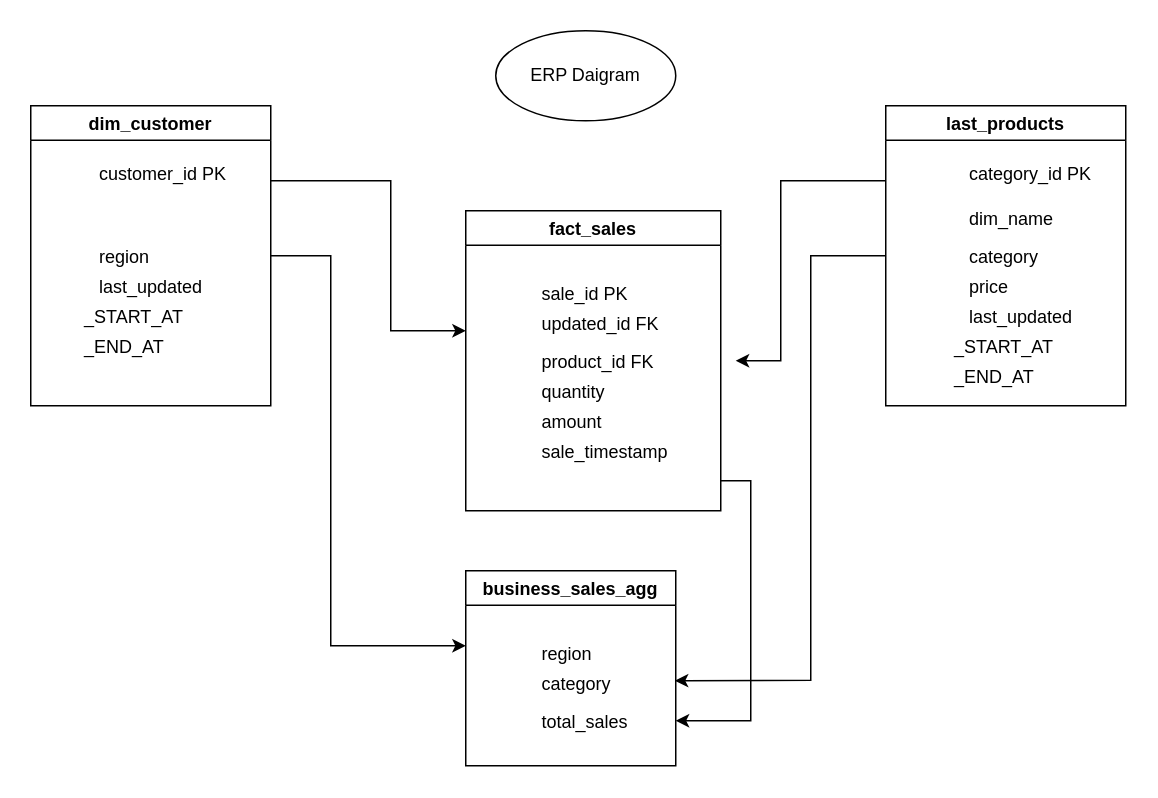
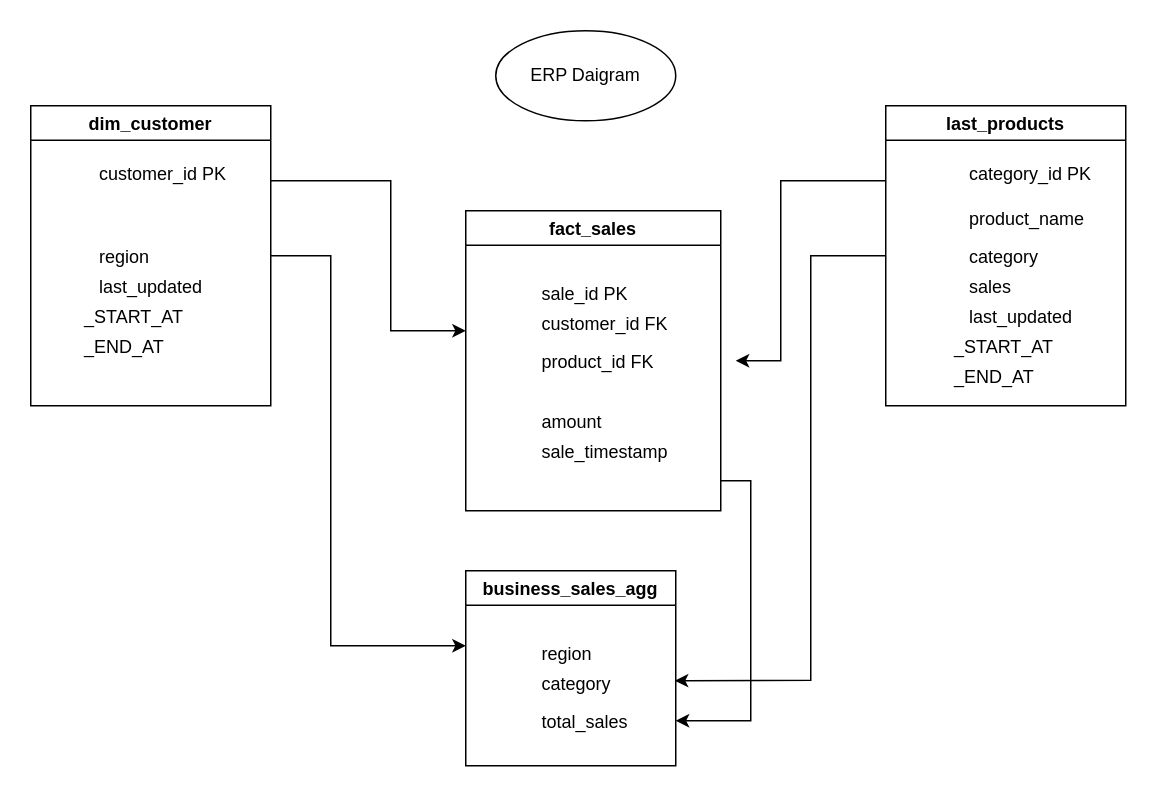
  <mxCell id="0" />
  <mxCell id="1" parent="0" />
  <mxCell id="2" value="dim_customer" style="swimlane;" vertex="1" parent="1"><mxGeometry x="20" y="70" width="160" height="200" as="geometry" /></mxCell>
  <mxCell id="3" value="customer_id PK" style="text;strokeColor=none;fillColor=none;align=left;verticalAlign=middle;spacingLeft=4;spacingRight=4;overflow=hidden;points=[[0,0.5],[1,0.5]];portConstraint=eastwest;rotatable=0;" vertex="1" parent="2"><mxGeometry x="40" y="30" width="110" height="30" as="geometry" /></mxCell>
  <mxCell id="4" value="region" style="text;strokeColor=none;fillColor=none;align=left;verticalAlign=middle;spacingLeft=4;spacingRight=4;overflow=hidden;points=[[0,0.5],[1,0.5]];portConstraint=eastwest;rotatable=0;" vertex="1" parent="2"><mxGeometry x="40" y="90" width="110" height="20" as="geometry" /></mxCell>
  <mxCell id="5" value="last_updated" style="text;strokeColor=none;fillColor=none;align=left;verticalAlign=middle;spacingLeft=4;spacingRight=4;overflow=hidden;points=[[0,0.5],[1,0.5]];portConstraint=eastwest;rotatable=0;" vertex="1" parent="2"><mxGeometry x="40" y="110" width="110" height="20" as="geometry" /></mxCell>
  <mxCell id="6" value="_START_AT" style="text;strokeColor=none;fillColor=none;align=left;verticalAlign=middle;spacingLeft=4;spacingRight=4;overflow=hidden;points=[[0,0.5],[1,0.5]];portConstraint=eastwest;rotatable=0;" vertex="1" parent="2"><mxGeometry x="30" y="130" width="110" height="20" as="geometry" /></mxCell>
  <mxCell id="7" value="_END_AT" style="text;strokeColor=none;fillColor=none;align=left;verticalAlign=middle;spacingLeft=4;spacingRight=4;overflow=hidden;points=[[0,0.5],[1,0.5]];portConstraint=eastwest;rotatable=0;" vertex="1" parent="2"><mxGeometry x="30" y="150" width="110" height="20" as="geometry" /></mxCell>
  <mxCell id="8" value="last_products" style="swimlane;" vertex="1" parent="1"><mxGeometry x="590" y="70" width="160" height="200" as="geometry" /></mxCell>
  <mxCell id="9" value="category" style="text;strokeColor=none;fillColor=none;align=left;verticalAlign=middle;spacingLeft=4;spacingRight=4;overflow=hidden;points=[[0,0.5],[1,0.5]];portConstraint=eastwest;rotatable=0;" vertex="1" parent="8"><mxGeometry x="50" y="90" width="110" height="20" as="geometry" /></mxCell>
- <mxCell id="10" value="dim_name" style="text;strokeColor=none;fillColor=none;align=left;verticalAlign=middle;spacingLeft=4;spacingRight=4;overflow=hidden;points=[[0,0.5],[1,0.5]];portConstraint=eastwest;rotatable=0;" vertex="1" parent="8"><mxGeometry x="50" y="60" width="110" height="30" as="geometry" /></mxCell>
+ <mxCell id="10" value="product_name" style="text;strokeColor=none;fillColor=none;align=left;verticalAlign=middle;spacingLeft=4;spacingRight=4;overflow=hidden;points=[[0,0.5],[1,0.5]];portConstraint=eastwest;rotatable=0;" vertex="1" parent="8"><mxGeometry x="50" y="60" width="110" height="30" as="geometry" /></mxCell>
  <mxCell id="11" value="last_updated" style="text;strokeColor=none;fillColor=none;align=left;verticalAlign=middle;spacingLeft=4;spacingRight=4;overflow=hidden;points=[[0,0.5],[1,0.5]];portConstraint=eastwest;rotatable=0;" vertex="1" parent="8"><mxGeometry x="50" y="130" width="110" height="20" as="geometry" /></mxCell>
  <mxCell id="12" value="_START_AT" style="text;strokeColor=none;fillColor=none;align=left;verticalAlign=middle;spacingLeft=4;spacingRight=4;overflow=hidden;points=[[0,0.5],[1,0.5]];portConstraint=eastwest;rotatable=0;" vertex="1" parent="8"><mxGeometry x="40" y="150" width="110" height="20" as="geometry" /></mxCell>
  <mxCell id="13" value="_END_AT" style="text;strokeColor=none;fillColor=none;align=left;verticalAlign=middle;spacingLeft=4;spacingRight=4;overflow=hidden;points=[[0,0.5],[1,0.5]];portConstraint=eastwest;rotatable=0;" vertex="1" parent="8"><mxGeometry x="40" y="170" width="110" height="20" as="geometry" /></mxCell>
  <mxCell id="14" value="category_id PK" style="text;strokeColor=none;fillColor=none;align=left;verticalAlign=middle;spacingLeft=4;spacingRight=4;overflow=hidden;points=[[0,0.5],[1,0.5]];portConstraint=eastwest;rotatable=0;" vertex="1" parent="8"><mxGeometry x="50" y="30" width="110" height="30" as="geometry" /></mxCell>
- <mxCell id="15" value="price" style="text;strokeColor=none;fillColor=none;align=left;verticalAlign=middle;spacingLeft=4;spacingRight=4;overflow=hidden;points=[[0,0.5],[1,0.5]];portConstraint=eastwest;rotatable=0;" vertex="1" parent="8"><mxGeometry x="50" y="110" width="110" height="20" as="geometry" /></mxCell>
+ <mxCell id="15" value="sales" style="text;strokeColor=none;fillColor=none;align=left;verticalAlign=middle;spacingLeft=4;spacingRight=4;overflow=hidden;points=[[0,0.5],[1,0.5]];portConstraint=eastwest;rotatable=0;" vertex="1" parent="8"><mxGeometry x="50" y="110" width="110" height="20" as="geometry" /></mxCell>
  <mxCell id="16" value="fact_sales" style="swimlane;" vertex="1" parent="1"><mxGeometry x="310" y="140" width="170" height="200" as="geometry" /></mxCell>
  <mxCell id="17" value="product_id FK" style="text;strokeColor=none;fillColor=none;align=left;verticalAlign=middle;spacingLeft=4;spacingRight=4;overflow=hidden;points=[[0,0.5],[1,0.5]];portConstraint=eastwest;rotatable=0;" vertex="1" parent="16"><mxGeometry x="45" y="90" width="110" height="20" as="geometry" /></mxCell>
- <mxCell id="18" value="updated_id FK" style="text;strokeColor=none;fillColor=none;align=left;verticalAlign=middle;spacingLeft=4;spacingRight=4;overflow=hidden;points=[[0,0.5],[1,0.5]];portConstraint=eastwest;rotatable=0;" vertex="1" parent="16"><mxGeometry x="45" y="60" width="110" height="30" as="geometry" /></mxCell>
+ <mxCell id="18" value="customer_id FK" style="text;strokeColor=none;fillColor=none;align=left;verticalAlign=middle;spacingLeft=4;spacingRight=4;overflow=hidden;points=[[0,0.5],[1,0.5]];portConstraint=eastwest;rotatable=0;" vertex="1" parent="16"><mxGeometry x="45" y="60" width="110" height="30" as="geometry" /></mxCell>
  <mxCell id="19" value="amount" style="text;strokeColor=none;fillColor=none;align=left;verticalAlign=middle;spacingLeft=4;spacingRight=4;overflow=hidden;points=[[0,0.5],[1,0.5]];portConstraint=eastwest;rotatable=0;" vertex="1" parent="16"><mxGeometry x="45" y="130" width="110" height="20" as="geometry" /></mxCell>
  <mxCell id="20" value="sale_timestamp" style="text;strokeColor=none;fillColor=none;align=left;verticalAlign=middle;spacingLeft=4;spacingRight=4;overflow=hidden;points=[[0,0.5],[1,0.5]];portConstraint=eastwest;rotatable=0;" vertex="1" parent="16"><mxGeometry x="45" y="150" width="110" height="20" as="geometry" /></mxCell>
  <mxCell id="21" value="sale_id PK" style="text;strokeColor=none;fillColor=none;align=left;verticalAlign=middle;spacingLeft=4;spacingRight=4;overflow=hidden;points=[[0,0.5],[1,0.5]];portConstraint=eastwest;rotatable=0;" vertex="1" parent="16"><mxGeometry x="45" y="40" width="110" height="30" as="geometry" /></mxCell>
- <mxCell id="22" value="quantity" style="text;strokeColor=none;fillColor=none;align=left;verticalAlign=middle;spacingLeft=4;spacingRight=4;overflow=hidden;points=[[0,0.5],[1,0.5]];portConstraint=eastwest;rotatable=0;" vertex="1" parent="16"><mxGeometry x="45" y="110" width="110" height="20" as="geometry" /></mxCell>
  <mxCell id="23" value="" style="endArrow=classic;html=1;rounded=0;exitX=1;exitY=0.25;exitDx=0;exitDy=0;" edge="1" parent="1" source="2"><mxGeometry width="50" height="50" relative="1" as="geometry"><mxPoint x="180" y="-60" as="sourcePoint" /><mxPoint x="310" y="220" as="targetPoint" /><Array as="points"><mxPoint x="260" y="120" /><mxPoint x="260" y="220" /></Array></mxGeometry></mxCell>
  <mxCell id="24" value="" style="endArrow=classic;html=1;rounded=0;entryX=1;entryY=0.5;entryDx=0;entryDy=0;exitX=0;exitY=0.25;exitDx=0;exitDy=0;" edge="1" parent="1" source="8"><mxGeometry width="50" height="50" relative="1" as="geometry"><mxPoint x="590" y="-60" as="sourcePoint" /><mxPoint x="490" y="240" as="targetPoint" /><Array as="points"><mxPoint x="520" y="120" /><mxPoint x="520" y="240" /></Array></mxGeometry></mxCell>
  <mxCell id="25" value="business_sales_agg" style="swimlane;" vertex="1" parent="1"><mxGeometry x="310" y="380" width="140" height="130" as="geometry" /></mxCell>
  <mxCell id="26" value="total_sales" style="text;strokeColor=none;fillColor=none;align=left;verticalAlign=middle;spacingLeft=4;spacingRight=4;overflow=hidden;points=[[0,0.5],[1,0.5]];portConstraint=eastwest;rotatable=0;" vertex="1" parent="25"><mxGeometry x="45" y="90" width="110" height="20" as="geometry" /></mxCell>
  <mxCell id="27" value="category" style="text;strokeColor=none;fillColor=none;align=left;verticalAlign=middle;spacingLeft=4;spacingRight=4;overflow=hidden;points=[[0,0.5],[1,0.5]];portConstraint=eastwest;rotatable=0;" vertex="1" parent="25"><mxGeometry x="45" y="60" width="110" height="30" as="geometry" /></mxCell>
  <mxCell id="28" value="region" style="text;strokeColor=none;fillColor=none;align=left;verticalAlign=middle;spacingLeft=4;spacingRight=4;overflow=hidden;points=[[0,0.5],[1,0.5]];portConstraint=eastwest;rotatable=0;" vertex="1" parent="25"><mxGeometry x="45" y="40" width="110" height="30" as="geometry" /></mxCell>
  <mxCell id="29" value="" style="endArrow=classic;html=1;rounded=0;exitX=1;exitY=0.5;exitDx=0;exitDy=0;" edge="1" parent="1" source="2"><mxGeometry width="50" height="50" relative="1" as="geometry"><mxPoint x="460" y="280" as="sourcePoint" /><mxPoint x="310" y="430" as="targetPoint" /><Array as="points"><mxPoint x="220" y="170" /><mxPoint x="220" y="430" /></Array></mxGeometry></mxCell>
  <mxCell id="30" value="" style="endArrow=classic;html=1;rounded=0;exitX=0;exitY=0.5;exitDx=0;exitDy=0;entryX=0.858;entryY=1.111;entryDx=0;entryDy=0;entryPerimeter=0;" edge="1" parent="1" source="8" target="28"><mxGeometry width="50" height="50" relative="1" as="geometry"><mxPoint x="460" y="280" as="sourcePoint" /><mxPoint x="510" y="230" as="targetPoint" /><Array as="points"><mxPoint x="540" y="170" /><mxPoint x="540" y="453" /></Array></mxGeometry></mxCell>
  <mxCell id="31" value="" style="endArrow=classic;html=1;rounded=0;" edge="1" parent="1"><mxGeometry width="50" height="50" relative="1" as="geometry"><mxPoint x="480" y="320" as="sourcePoint" /><mxPoint x="450" y="480" as="targetPoint" /><Array as="points"><mxPoint x="500" y="320" /><mxPoint x="500" y="480" /></Array></mxGeometry></mxCell>
  <mxCell id="32" value="ERP Daigram" style="ellipse;whiteSpace=wrap;html=1;" vertex="1" parent="1"><mxGeometry x="330" y="20" width="120" height="60" as="geometry" /></mxCell>
